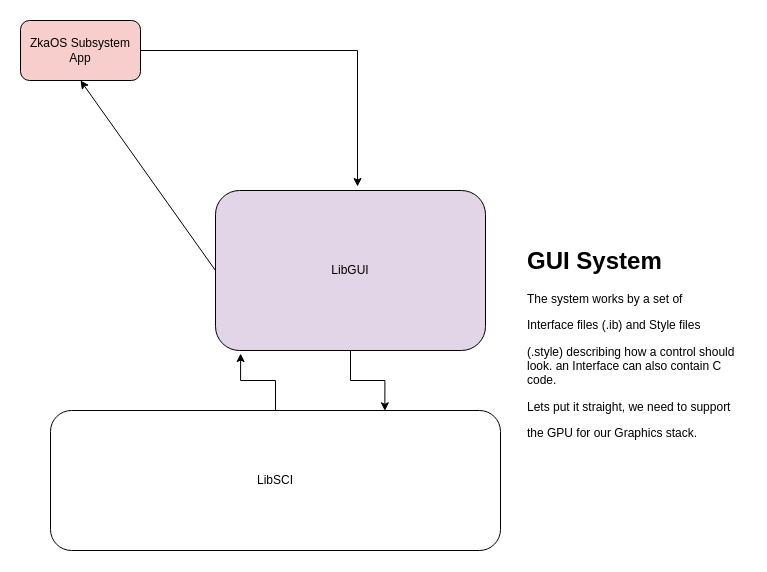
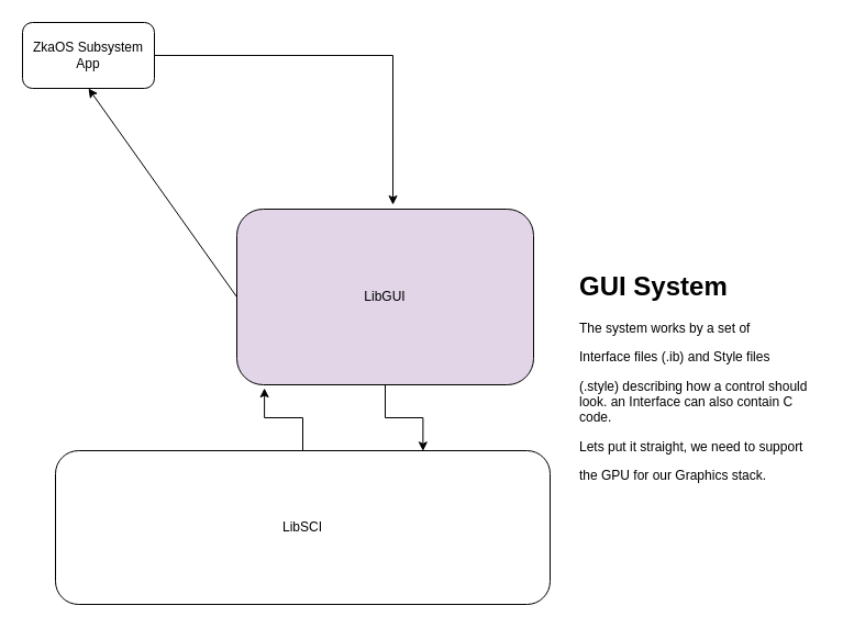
  <mxCell id="0" />
  <mxCell id="1" parent="0" />
  <mxCell id="2" value="LibSCI" style="rounded=1;whiteSpace=wrap;html=1;" parent="1" vertex="1"><mxGeometry x="50" y="410" width="450" height="140" as="geometry" /></mxCell>
  <mxCell id="3" style="edgeStyle=none;html=1;exitX=0;exitY=0.5;exitDx=0;exitDy=0;entryX=0.5;entryY=1;entryDx=0;entryDy=0;" edge="1" parent="1" source="4" target="7"><mxGeometry relative="1" as="geometry" /></mxCell>
  <mxCell id="4" value="LibGUI" style="rounded=1;whiteSpace=wrap;html=1;fillColor=#e1d5e7;" parent="1" vertex="1"><mxGeometry x="215" y="190" width="270" height="160" as="geometry" /></mxCell>
  <mxCell id="5" style="edgeStyle=orthogonalEdgeStyle;rounded=0;orthogonalLoop=1;jettySize=auto;html=1;entryX=0.093;entryY=1.019;entryDx=0;entryDy=0;entryPerimeter=0;" parent="1" source="2" target="4" edge="1"><mxGeometry relative="1" as="geometry" /></mxCell>
  <mxCell id="6" value="&lt;h1 style=&quot;margin-top: 0px;&quot;&gt;GUI System&lt;span style=&quot;white-space: pre;&quot;&gt;&#09;&lt;/span&gt;&lt;/h1&gt;&lt;p&gt;The system works by a set of&lt;/p&gt;&lt;p&gt;Interface files (.ib) and Style files&lt;/p&gt;&lt;p&gt;(.style) describing how a control should look. an Interface can also contain C code.&lt;/p&gt;&lt;p&gt;Lets put it straight, we need to support&lt;/p&gt;&lt;p&gt;the GPU for our Graphics stack.&lt;/p&gt;" style="text;html=1;whiteSpace=wrap;overflow=hidden;rounded=0;" parent="1" vertex="1"><mxGeometry x="525" y="240" width="220" height="220" as="geometry" /></mxCell>
- <mxCell id="7" value="ZkaOS Subsystem&lt;div&gt;App&lt;/div&gt;" style="rounded=1;whiteSpace=wrap;html=1;fillColor=#f8cecc;" parent="1" vertex="1"><mxGeometry x="20" y="20" width="120" height="60" as="geometry" /></mxCell>
+ <mxCell id="7" value="ZkaOS Subsystem&lt;div&gt;App&lt;/div&gt;" style="rounded=1;whiteSpace=wrap;html=1;" parent="1" vertex="1"><mxGeometry x="20" y="20" width="120" height="60" as="geometry" /></mxCell>
  <mxCell id="8" style="edgeStyle=orthogonalEdgeStyle;rounded=0;orthogonalLoop=1;jettySize=auto;html=1;entryX=0.526;entryY=-0.025;entryDx=0;entryDy=0;entryPerimeter=0;" parent="1" source="7" target="4" edge="1"><mxGeometry relative="1" as="geometry" /></mxCell>
  <mxCell id="9" style="edgeStyle=orthogonalEdgeStyle;rounded=0;orthogonalLoop=1;jettySize=auto;html=1;exitX=0.5;exitY=1;exitDx=0;exitDy=0;entryX=0.743;entryY=0.002;entryDx=0;entryDy=0;entryPerimeter=0;" parent="1" source="4" target="2" edge="1"><mxGeometry relative="1" as="geometry" /></mxCell>
